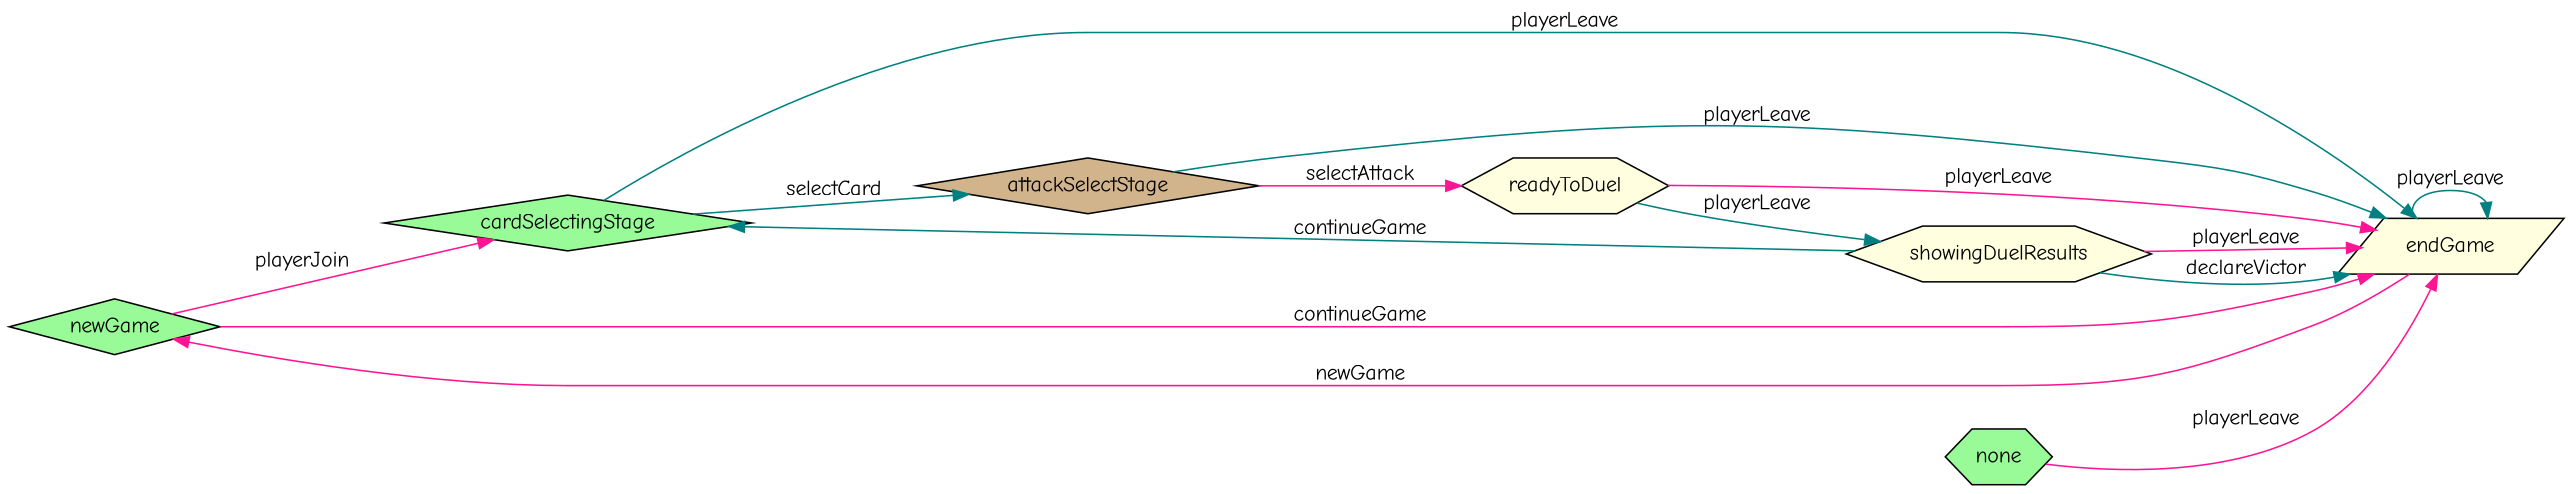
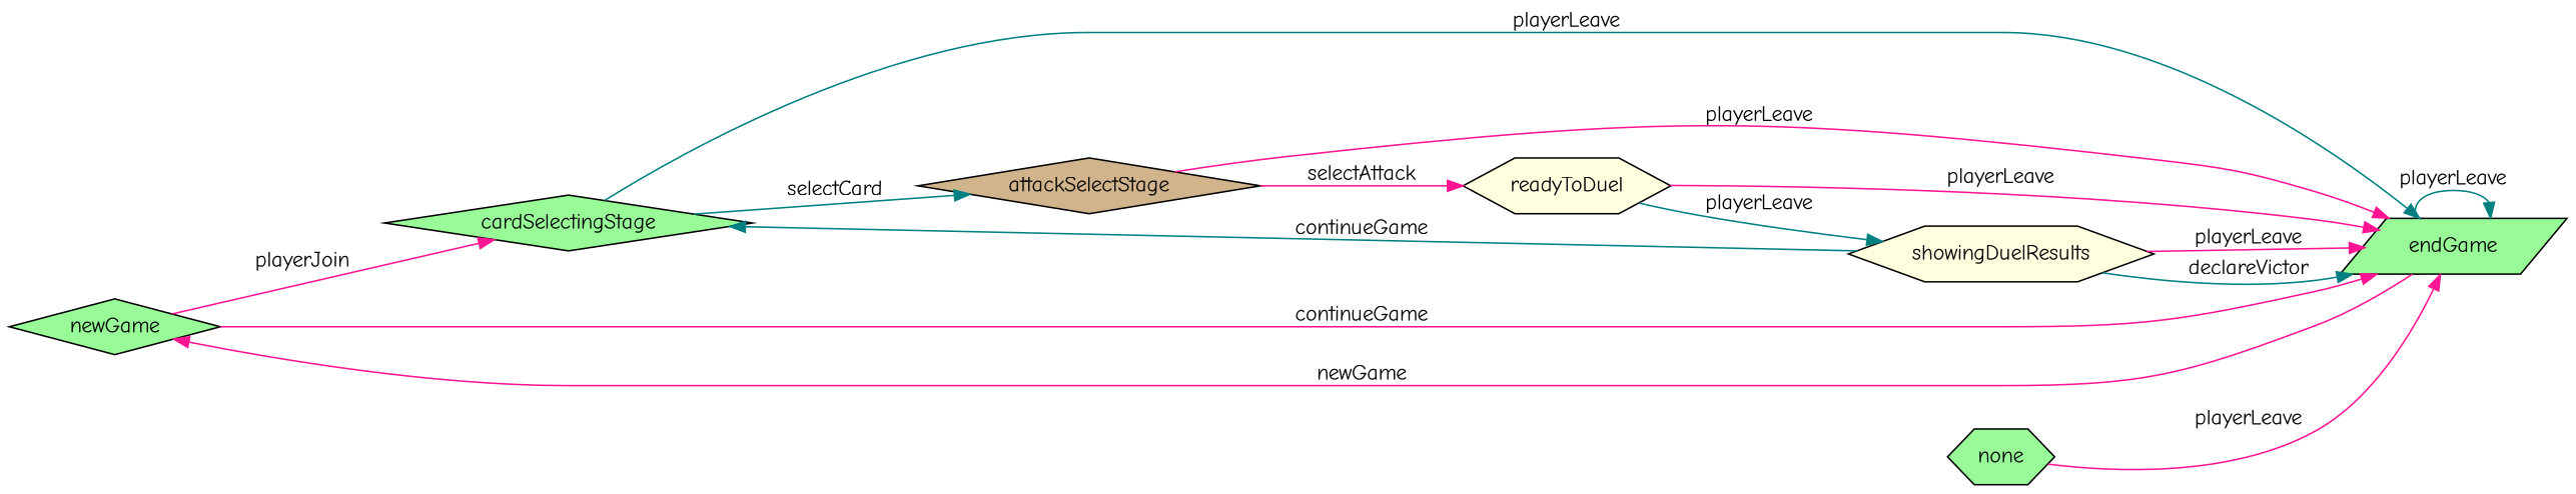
  digraph {
    fontname="Comic Neue"
    rankdir=LR
    node [fillcolor=palegreen fontname="Comic Neue" shape=diamond style=filled]
    edge [color=deeppink fontname="Comic Neue"]
    newGame
    cardSelectingStage
-   endGame [fillcolor=lightyellow shape=parallelogram]
+   endGame [shape=parallelogram]
    attackSelectStage [fillcolor=tan]
    readyToDuel [fillcolor=lightyellow shape=hexagon]
    showingDuelResults [fillcolor=lightyellow shape=hexagon]
    none [shape=hexagon]
    newGame -> cardSelectingStage [label=" playerJoin "]
    newGame -> endGame [label=" continueGame "]
    cardSelectingStage -> endGame [color=teal label=" playerLeave "]
    cardSelectingStage -> attackSelectStage [color=teal label=" selectCard "]
    endGame -> newGame [label=" newGame "]
    endGame -> endGame [color=teal label=" playerLeave "]
-   attackSelectStage -> endGame [color=teal label=" playerLeave "]
+   attackSelectStage -> endGame [label=" playerLeave "]
    attackSelectStage -> readyToDuel [label=" selectAttack "]
    readyToDuel -> endGame [label=" playerLeave "]
    readyToDuel -> showingDuelResults [color=teal label=" playerLeave "]
    showingDuelResults -> cardSelectingStage [color=teal label=" continueGame "]
    showingDuelResults -> endGame [label=" playerLeave "]
    showingDuelResults -> endGame [color=teal label=" declareVictor "]
    none -> endGame [label=" playerLeave "]
  }
